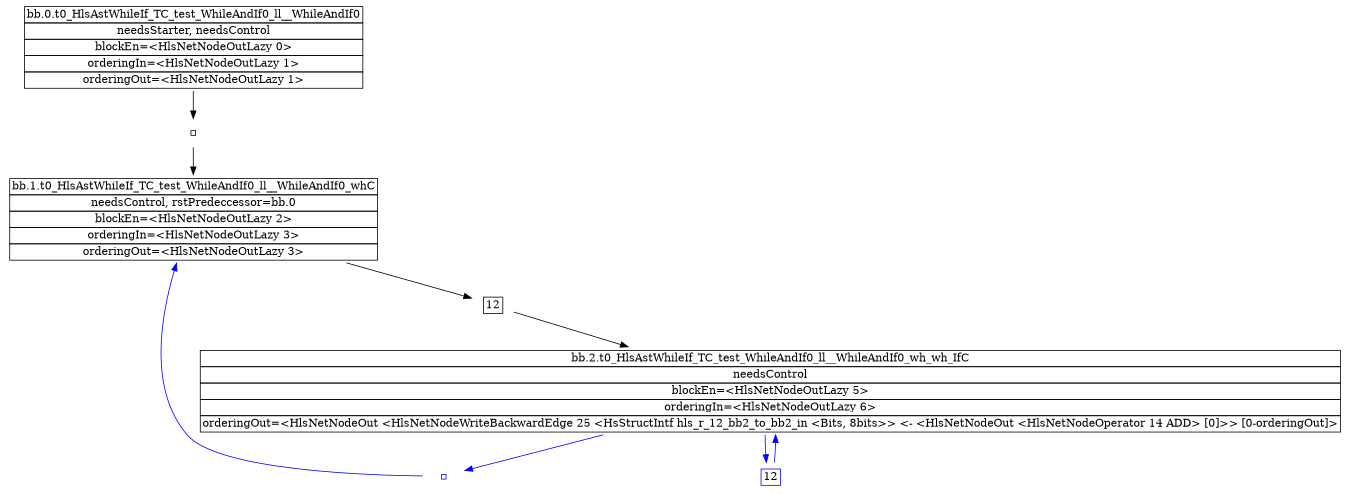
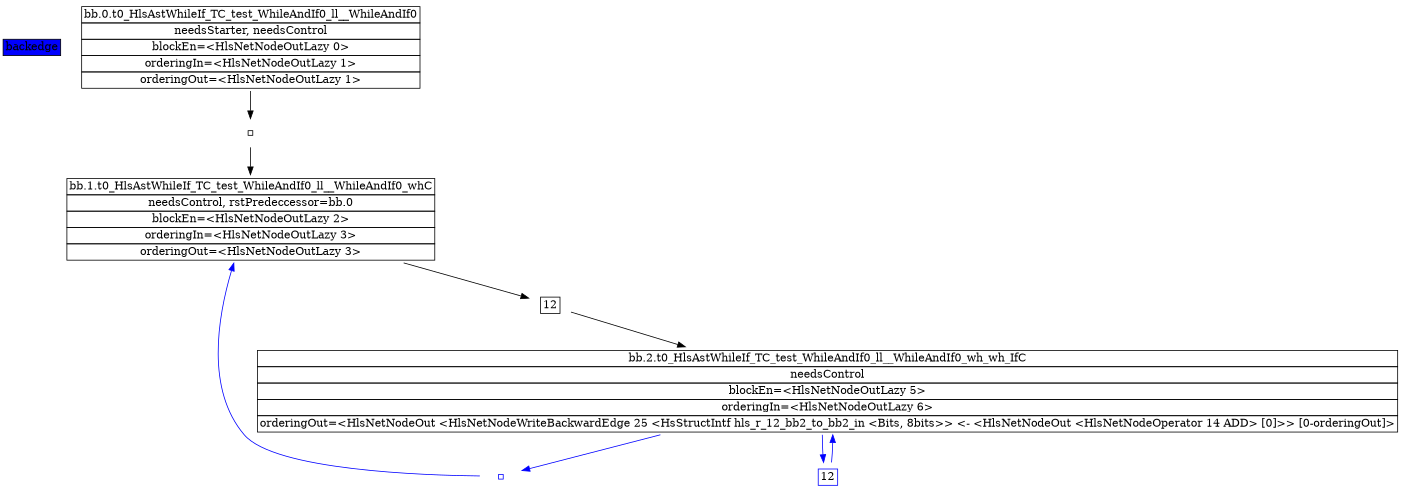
  digraph {
    node [shape=plaintext style=filled fillcolor=white]
+   n1 [label=< <table border="0" cellborder="1" cellspacing="0">   <tr><td bgcolor="blue">backedge</td></tr> </table>> shape=plain fillcolor=""]
    n2 [label=< <table border="0" cellborder="1" cellspacing="0">             <tr><td>bb.0.t0_HlsAstWhileIf_TC_test_WhileAndIf0_ll__WhileAndIf0</td></tr>             <tr><td>needsStarter, needsControl</td></tr>             <tr><td>blockEn=&lt;HlsNetNodeOutLazy 0&gt;</td></tr>             <tr><td>orderingIn=&lt;HlsNetNodeOutLazy 1&gt;</td></tr>             <tr><td>orderingOut=&lt;HlsNetNodeOutLazy 1&gt;</td></tr>         </table> >]
    n3 [label=< <table border="0" cellborder="1" cellspacing="0">             <tr><td></td></tr>         </table> >]
    n4 [label=< <table border="0" cellborder="1" cellspacing="0">             <tr><td>bb.1.t0_HlsAstWhileIf_TC_test_WhileAndIf0_ll__WhileAndIf0_whC</td></tr>             <tr><td>needsControl, rstPredeccessor=bb.0</td></tr>             <tr><td>blockEn=&lt;HlsNetNodeOutLazy 2&gt;</td></tr>             <tr><td>orderingIn=&lt;HlsNetNodeOutLazy 3&gt;</td></tr>             <tr><td>orderingOut=&lt;HlsNetNodeOutLazy 3&gt;</td></tr>         </table> >]
    n5 [label=< <table border="0" cellborder="1" cellspacing="0">             <tr><td>12</td></tr>         </table> >]
    n6 [label=< <table border="0" cellborder="1" cellspacing="0">             <tr><td>bb.2.t0_HlsAstWhileIf_TC_test_WhileAndIf0_ll__WhileAndIf0_wh_wh_IfC</td></tr>             <tr><td>needsControl</td></tr>             <tr><td>blockEn=&lt;HlsNetNodeOutLazy 5&gt;</td></tr>             <tr><td>orderingIn=&lt;HlsNetNodeOutLazy 6&gt;</td></tr>             <tr><td>orderingOut=&lt;HlsNetNodeOut &lt;HlsNetNodeWriteBackwardEdge 25 &lt;HsStructIntf hls_r_12_bb2_to_bb2_in &lt;Bits, 8bits&gt;&gt; &lt;- &lt;HlsNetNodeOut &lt;HlsNetNodeOperator 14 ADD&gt; [0]&gt;&gt; [0-orderingOut]&gt;</td></tr>         </table> >]
    n7 [color=blue label=< <table border="0" cellborder="1" cellspacing="0">             <tr><td></td></tr>         </table> >]
    n8 [color=blue label=< <table border="0" cellborder="1" cellspacing="0">             <tr><td>12</td></tr>         </table> >]
    n2 -> n3
    n3 -> n4
    n4 -> n5
    n5 -> n6
    n6 -> n7 [color=blue]
    n6 -> n8 [color=blue]
    n7 -> n4 [color=blue]
    n8 -> n6 [color=blue]
  }
